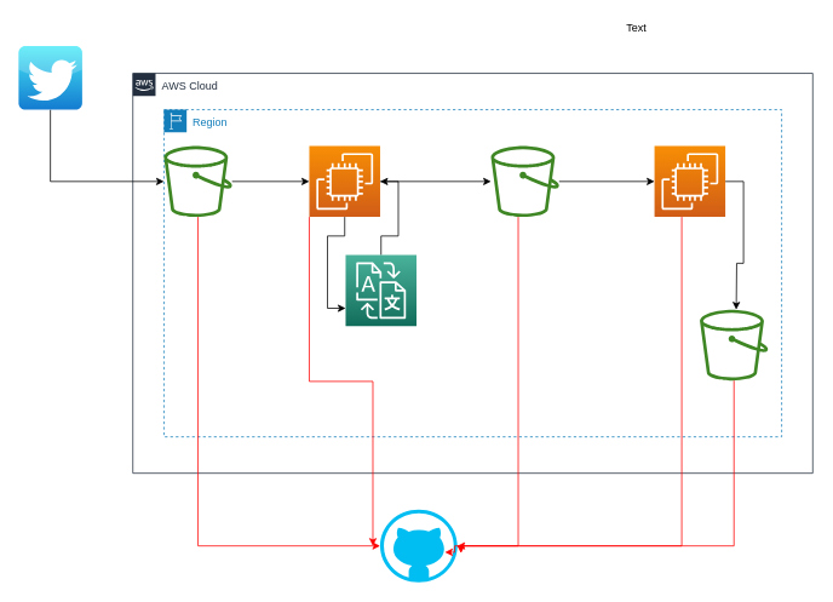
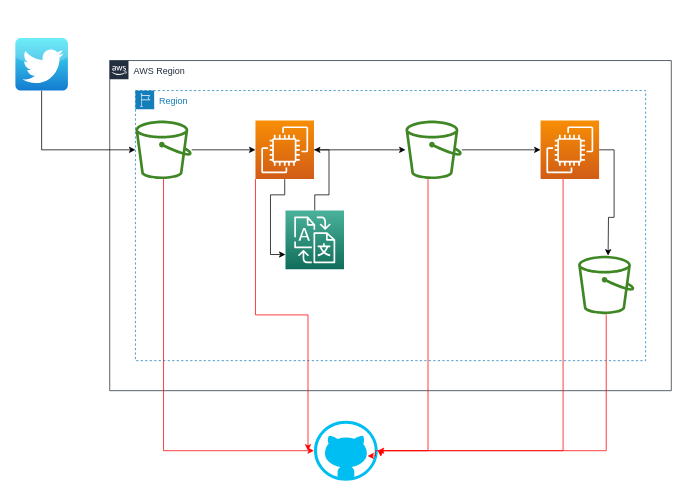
  <mxCell id="0" />
  <mxCell id="1" parent="0" />
- <mxCell id="2" value="AWS Cloud" style="points=[[0,0],[0.25,0],[0.5,0],[0.75,0],[1,0],[1,0.25],[1,0.5],[1,0.75],[1,1],[0.75,1],[0.5,1],[0.25,1],[0,1],[0,0.75],[0,0.5],[0,0.25]];outlineConnect=0;gradientColor=none;html=1;whiteSpace=wrap;fontSize=12;fontStyle=0;shape=mxgraph.aws4.group;grIcon=mxgraph.aws4.group_aws_cloud_alt;strokeColor=#232F3E;fillColor=none;verticalAlign=top;align=left;spacingLeft=30;fontColor=#232F3E;dashed=0;labelBackgroundColor=#ffffff;" parent="1" vertex="1"><mxGeometry x="145.75" y="80" width="748.5" height="440" as="geometry" /></mxCell>
+ <mxCell id="2" value="AWS Region" style="points=[[0,0],[0.25,0],[0.5,0],[0.75,0],[1,0],[1,0.25],[1,0.5],[1,0.75],[1,1],[0.75,1],[0.5,1],[0.25,1],[0,1],[0,0.75],[0,0.5],[0,0.25]];outlineConnect=0;gradientColor=none;html=1;whiteSpace=wrap;fontSize=12;fontStyle=0;shape=mxgraph.aws4.group;grIcon=mxgraph.aws4.group_aws_cloud_alt;strokeColor=#232F3E;fillColor=none;verticalAlign=top;align=left;spacingLeft=30;fontColor=#232F3E;dashed=0;labelBackgroundColor=#ffffff;" parent="1" vertex="1"><mxGeometry x="145.75" y="80" width="748.5" height="440" as="geometry" /></mxCell>
  <mxCell id="3" value="Region" style="points=[[0,0],[0.25,0],[0.5,0],[0.75,0],[1,0],[1,0.25],[1,0.5],[1,0.75],[1,1],[0.75,1],[0.5,1],[0.25,1],[0,1],[0,0.75],[0,0.5],[0,0.25]];outlineConnect=0;gradientColor=none;html=1;whiteSpace=wrap;fontSize=12;fontStyle=0;shape=mxgraph.aws4.group;grIcon=mxgraph.aws4.group_region;strokeColor=#147EBA;fillColor=none;verticalAlign=top;align=left;spacingLeft=30;fontColor=#147EBA;dashed=1;" vertex="1" parent="1"><mxGeometry x="180" y="120" width="680" height="360" as="geometry" /></mxCell>
  <mxCell id="4" style="edgeStyle=orthogonalEdgeStyle;rounded=0;orthogonalLoop=1;jettySize=auto;html=1;" edge="1" parent="1" source="5" target="8"><mxGeometry relative="1" as="geometry"><Array as="points"><mxPoint x="55" y="199" /></Array></mxGeometry></mxCell>
  <mxCell id="5" value="" style="dashed=0;outlineConnect=0;html=1;align=center;labelPosition=center;verticalLabelPosition=bottom;verticalAlign=top;shape=mxgraph.webicons.twitter;fillColor=#49EAF7;gradientColor=#137BD0" vertex="1" parent="1"><mxGeometry x="20" y="50" width="70" height="70" as="geometry" /></mxCell>
  <mxCell id="6" style="edgeStyle=orthogonalEdgeStyle;rounded=0;orthogonalLoop=1;jettySize=auto;html=1;entryX=0;entryY=0.5;entryDx=0;entryDy=0;entryPerimeter=0;" edge="1" parent="1" source="8" target="15"><mxGeometry relative="1" as="geometry" /></mxCell>
  <mxCell id="7" style="edgeStyle=orthogonalEdgeStyle;rounded=0;orthogonalLoop=1;jettySize=auto;html=1;entryX=0;entryY=0.5;entryDx=0;entryDy=0;entryPerimeter=0;strokeColor=#FF0000;" edge="1" parent="1" source="8" target="18"><mxGeometry relative="1" as="geometry"><Array as="points"><mxPoint x="217" y="600" /></Array></mxGeometry></mxCell>
  <mxCell id="8" value="" style="sketch=0;outlineConnect=0;fontColor=#232F3E;gradientColor=none;fillColor=#3F8624;strokeColor=none;dashed=0;verticalLabelPosition=bottom;verticalAlign=top;align=center;html=1;fontSize=12;fontStyle=0;aspect=fixed;pointerEvents=1;shape=mxgraph.aws4.bucket;" vertex="1" parent="1"><mxGeometry x="180" y="160" width="75" height="78" as="geometry" /></mxCell>
  <mxCell id="9" style="edgeStyle=orthogonalEdgeStyle;rounded=0;orthogonalLoop=1;jettySize=auto;html=1;" edge="1" parent="1" source="11" target="21"><mxGeometry relative="1" as="geometry" /></mxCell>
  <mxCell id="10" style="edgeStyle=orthogonalEdgeStyle;rounded=0;orthogonalLoop=1;jettySize=auto;html=1;strokeColor=#FF0000;" edge="1" parent="1" source="11" target="18"><mxGeometry relative="1" as="geometry"><Array as="points"><mxPoint x="570" y="600" /></Array></mxGeometry></mxCell>
  <mxCell id="11" value="" style="sketch=0;outlineConnect=0;fontColor=#232F3E;gradientColor=none;fillColor=#3F8624;strokeColor=none;dashed=0;verticalLabelPosition=bottom;verticalAlign=top;align=center;html=1;fontSize=12;fontStyle=0;aspect=fixed;pointerEvents=1;shape=mxgraph.aws4.bucket;" vertex="1" parent="1"><mxGeometry x="540" y="160" width="75" height="78" as="geometry" /></mxCell>
  <mxCell id="12" style="edgeStyle=orthogonalEdgeStyle;rounded=0;orthogonalLoop=1;jettySize=auto;html=1;entryX=0;entryY=0.75;entryDx=0;entryDy=0;entryPerimeter=0;" edge="1" parent="1" source="15" target="17"><mxGeometry relative="1" as="geometry" /></mxCell>
  <mxCell id="13" style="edgeStyle=orthogonalEdgeStyle;rounded=0;orthogonalLoop=1;jettySize=auto;html=1;" edge="1" parent="1" source="15" target="11"><mxGeometry relative="1" as="geometry" /></mxCell>
  <mxCell id="14" style="edgeStyle=orthogonalEdgeStyle;rounded=0;orthogonalLoop=1;jettySize=auto;html=1;strokeColor=#FF0000;" edge="1" parent="1" source="15"><mxGeometry relative="1" as="geometry"><mxPoint x="410" y="600" as="targetPoint" /><Array as="points"><mxPoint x="340" y="419" /><mxPoint x="410" y="419" /></Array></mxGeometry></mxCell>
  <mxCell id="15" value="" style="sketch=0;points=[[0,0,0],[0.25,0,0],[0.5,0,0],[0.75,0,0],[1,0,0],[0,1,0],[0.25,1,0],[0.5,1,0],[0.75,1,0],[1,1,0],[0,0.25,0],[0,0.5,0],[0,0.75,0],[1,0.25,0],[1,0.5,0],[1,0.75,0]];outlineConnect=0;fontColor=#232F3E;gradientColor=#F78E04;gradientDirection=north;fillColor=#D05C17;strokeColor=#ffffff;dashed=0;verticalLabelPosition=bottom;verticalAlign=top;align=center;html=1;fontSize=12;fontStyle=0;aspect=fixed;shape=mxgraph.aws4.resourceIcon;resIcon=mxgraph.aws4.ec2;" vertex="1" parent="1"><mxGeometry x="340" y="160" width="78" height="78" as="geometry" /></mxCell>
  <mxCell id="16" style="edgeStyle=orthogonalEdgeStyle;rounded=0;orthogonalLoop=1;jettySize=auto;html=1;entryX=1;entryY=0.5;entryDx=0;entryDy=0;entryPerimeter=0;" edge="1" parent="1" source="17" target="15"><mxGeometry relative="1" as="geometry" /></mxCell>
  <mxCell id="17" value="" style="sketch=0;points=[[0,0,0],[0.25,0,0],[0.5,0,0],[0.75,0,0],[1,0,0],[0,1,0],[0.25,1,0],[0.5,1,0],[0.75,1,0],[1,1,0],[0,0.25,0],[0,0.5,0],[0,0.75,0],[1,0.25,0],[1,0.5,0],[1,0.75,0]];outlineConnect=0;fontColor=#232F3E;gradientColor=#4AB29A;gradientDirection=north;fillColor=#116D5B;strokeColor=#ffffff;dashed=0;verticalLabelPosition=bottom;verticalAlign=top;align=center;html=1;fontSize=12;fontStyle=0;aspect=fixed;shape=mxgraph.aws4.resourceIcon;resIcon=mxgraph.aws4.translate;" vertex="1" parent="1"><mxGeometry x="380" y="280" width="78" height="78" as="geometry" /></mxCell>
  <mxCell id="18" value="" style="verticalLabelPosition=bottom;html=1;verticalAlign=top;align=center;strokeColor=none;fillColor=#00BEF2;shape=mxgraph.azure.github_code;pointerEvents=1;" vertex="1" parent="1"><mxGeometry x="418" y="560" width="85" height="80" as="geometry" /></mxCell>
  <mxCell id="19" style="edgeStyle=orthogonalEdgeStyle;rounded=0;orthogonalLoop=1;jettySize=auto;html=1;entryX=1.047;entryY=0.601;entryDx=0;entryDy=0;entryPerimeter=0;strokeColor=#FF0000;" edge="1" parent="1" source="21" target="18"><mxGeometry relative="1" as="geometry"><Array as="points"><mxPoint x="750" y="600" /><mxPoint x="507" y="600" /></Array></mxGeometry></mxCell>
  <mxCell id="20" style="edgeStyle=orthogonalEdgeStyle;rounded=0;orthogonalLoop=1;jettySize=auto;html=1;" edge="1" parent="1" source="21"><mxGeometry relative="1" as="geometry"><mxPoint x="810" y="340" as="targetPoint" /></mxGeometry></mxCell>
  <mxCell id="21" value="" style="sketch=0;points=[[0,0,0],[0.25,0,0],[0.5,0,0],[0.75,0,0],[1,0,0],[0,1,0],[0.25,1,0],[0.5,1,0],[0.75,1,0],[1,1,0],[0,0.25,0],[0,0.5,0],[0,0.75,0],[1,0.25,0],[1,0.5,0],[1,0.75,0]];outlineConnect=0;fontColor=#232F3E;gradientColor=#F78E04;gradientDirection=north;fillColor=#D05C17;strokeColor=#ffffff;dashed=0;verticalLabelPosition=bottom;verticalAlign=top;align=center;html=1;fontSize=12;fontStyle=0;aspect=fixed;shape=mxgraph.aws4.resourceIcon;resIcon=mxgraph.aws4.ec2;" vertex="1" parent="1"><mxGeometry x="720" y="160" width="78" height="78" as="geometry" /></mxCell>
  <mxCell id="22" style="edgeStyle=orthogonalEdgeStyle;rounded=0;orthogonalLoop=1;jettySize=auto;html=1;entryX=0.839;entryY=0.587;entryDx=0;entryDy=0;entryPerimeter=0;strokeColor=#FF0000;" edge="1" parent="1" source="23" target="18"><mxGeometry relative="1" as="geometry"><Array as="points"><mxPoint x="807" y="600" /><mxPoint x="500" y="600" /><mxPoint x="500" y="607" /></Array></mxGeometry></mxCell>
  <mxCell id="23" value="" style="sketch=0;outlineConnect=0;fontColor=#232F3E;gradientColor=none;fillColor=#3F8624;strokeColor=none;dashed=0;verticalLabelPosition=bottom;verticalAlign=top;align=center;html=1;fontSize=12;fontStyle=0;aspect=fixed;pointerEvents=1;shape=mxgraph.aws4.bucket;" vertex="1" parent="1"><mxGeometry x="770" y="340" width="75" height="78" as="geometry" /></mxCell>
- <mxCell id="24" value="Text" style="text;html=1;align=center;verticalAlign=middle;resizable=0;points=[];autosize=1;strokeColor=none;fillColor=none;" vertex="1" parent="1"><mxGeometry x="680" y="20" width="40" height="20" as="geometry" /></mxCell>
